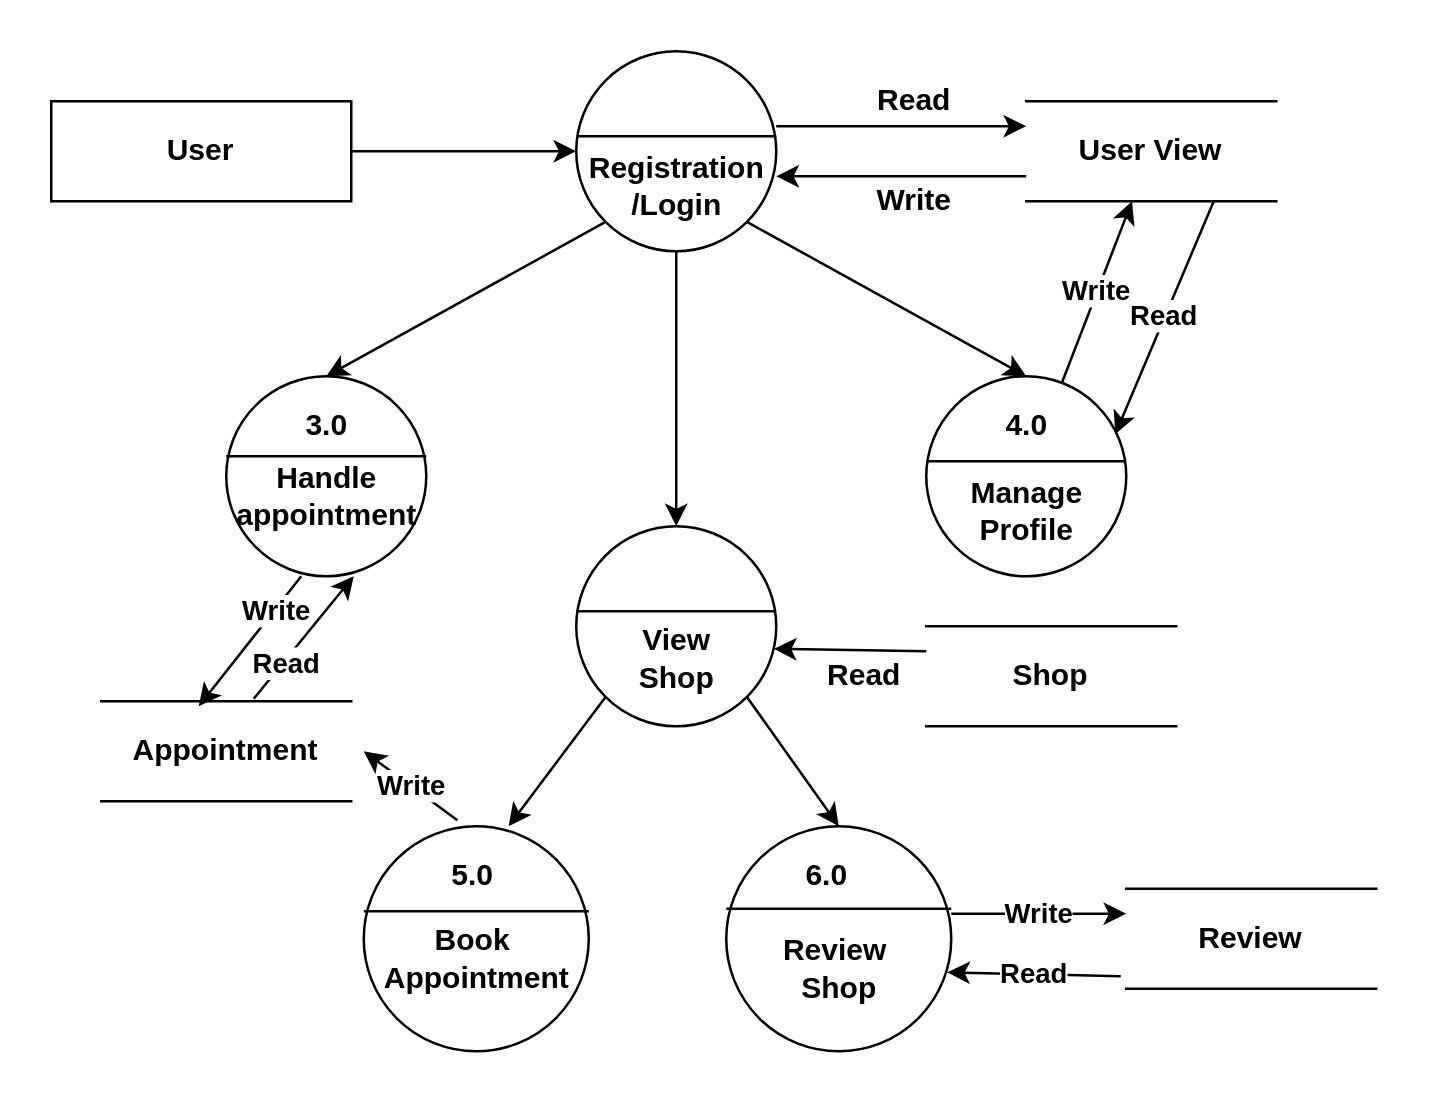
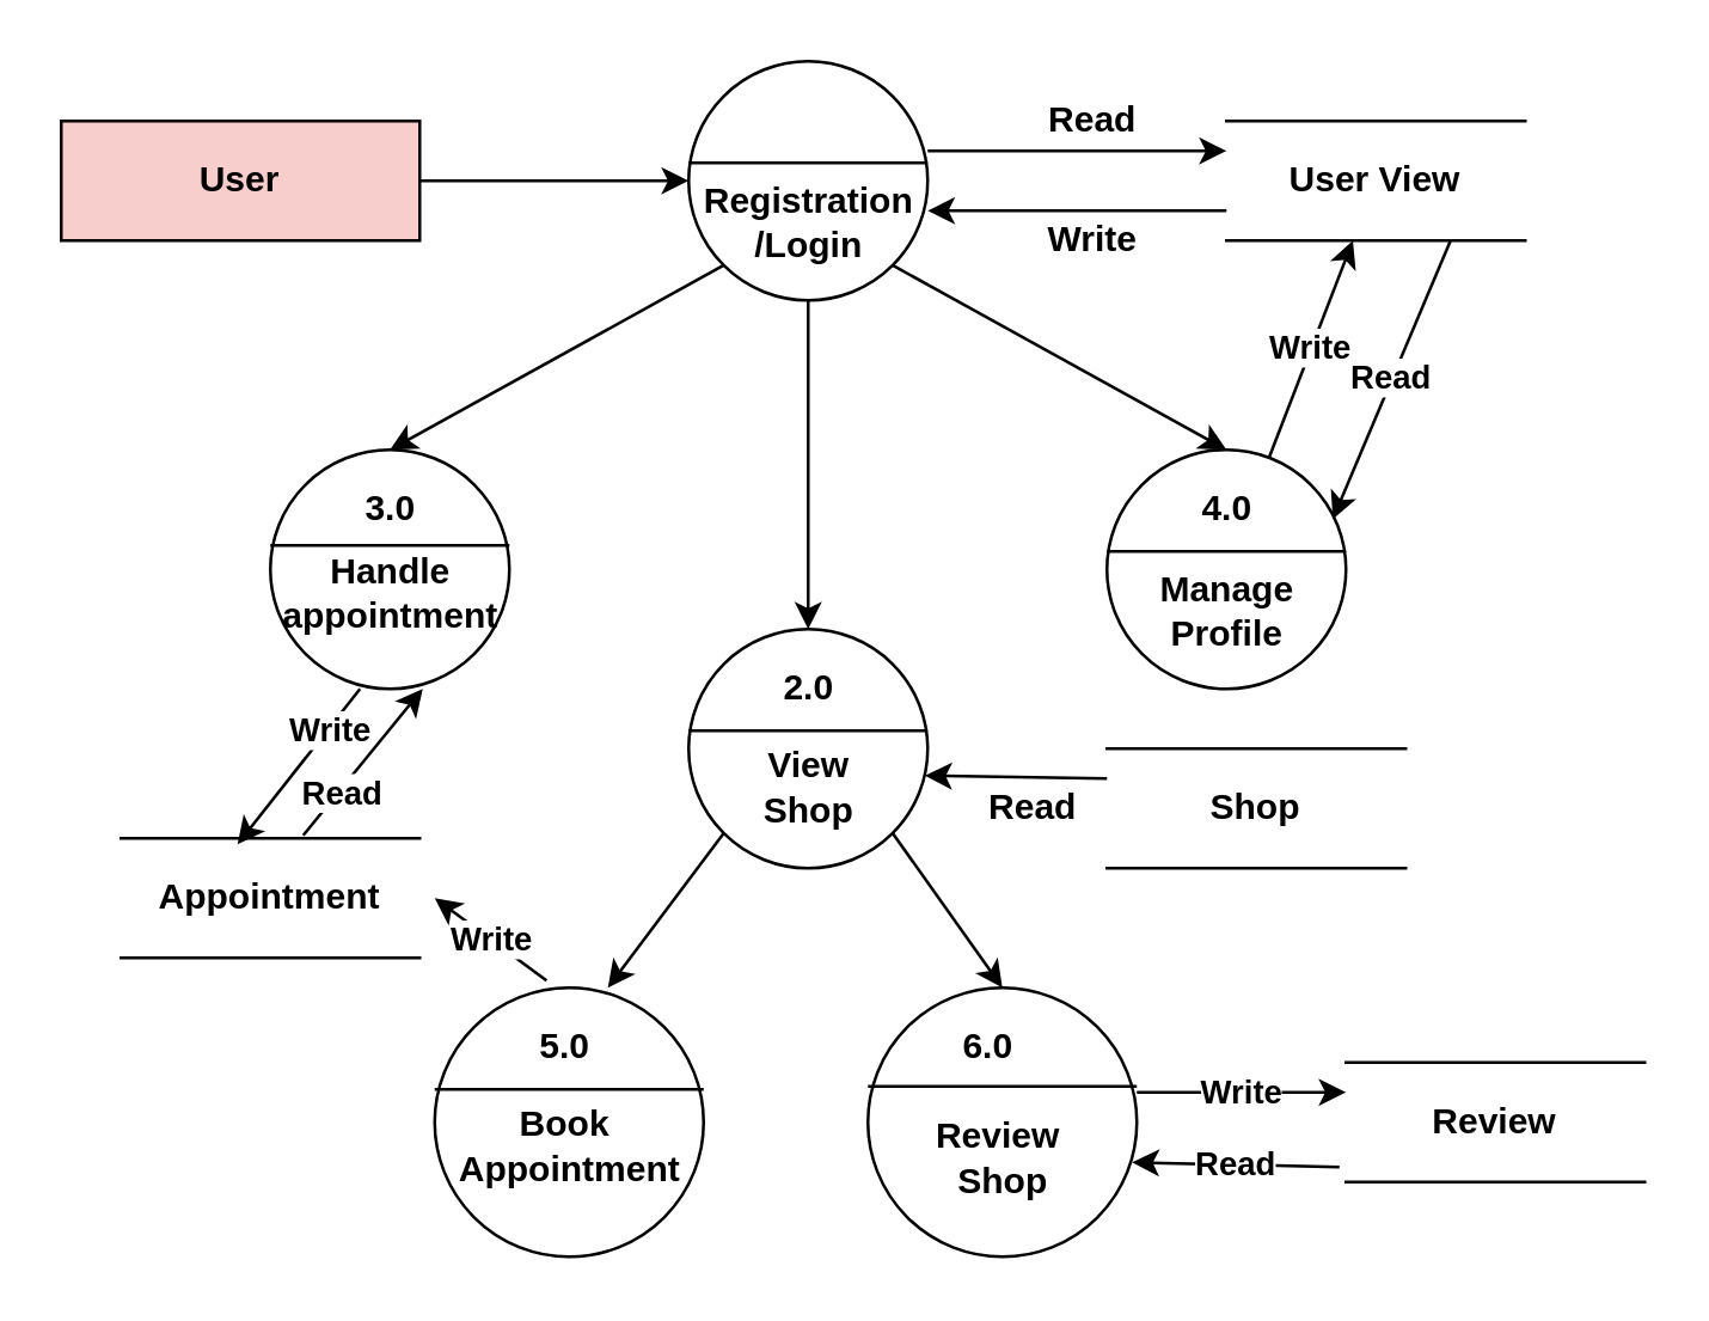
  <mxCell id="0" />
  <mxCell id="1" parent="0" />
  <mxCell id="2" style="rounded=0;orthogonalLoop=1;jettySize=auto;html=1;exitX=1;exitY=0.5;exitDx=0;exitDy=0;entryX=0;entryY=0.5;entryDx=0;entryDy=0;" parent="1" source="3" target="4" edge="1"><mxGeometry relative="1" as="geometry"><mxPoint x="270" y="20" as="targetPoint" /></mxGeometry></mxCell>
- <mxCell id="3" value="&lt;b&gt;User&lt;/b&gt;" style="rounded=0;whiteSpace=wrap;html=1;" parent="1" vertex="1"><mxGeometry x="20" y="40" width="120" height="40" as="geometry" /></mxCell>
+ <mxCell id="3" value="&lt;b&gt;User&lt;/b&gt;" style="rounded=0;whiteSpace=wrap;html=1;fillColor=#f8cecc;" parent="1" vertex="1"><mxGeometry x="20" y="40" width="120" height="40" as="geometry" /></mxCell>
  <mxCell id="4" value="" style="ellipse;whiteSpace=wrap;html=1;aspect=fixed;" parent="1" vertex="1"><mxGeometry x="230" y="20" width="80" height="80" as="geometry" /></mxCell>
  <mxCell id="5" value="" style="endArrow=none;html=1;rounded=0;exitX=0;exitY=0.5;exitDx=0;exitDy=0;entryX=1;entryY=0.5;entryDx=0;entryDy=0;" parent="1" edge="1"><mxGeometry width="50" height="50" relative="1" as="geometry"><mxPoint x="230" y="54" as="sourcePoint" /><mxPoint x="310" y="54" as="targetPoint" /></mxGeometry></mxCell>
  <mxCell id="6" value="&lt;b&gt;User View&lt;/b&gt;" style="shape=partialRectangle;whiteSpace=wrap;html=1;left=0;right=0;fillColor=none;" parent="1" vertex="1"><mxGeometry x="410" y="40" width="100" height="40" as="geometry" /></mxCell>
  <mxCell id="7" value="" style="endArrow=classic;html=1;rounded=0;entryX=0;entryY=0.25;entryDx=0;entryDy=0;" parent="1" target="6" edge="1"><mxGeometry width="50" height="50" relative="1" as="geometry"><mxPoint x="310" y="50" as="sourcePoint" /><mxPoint x="380" y="130" as="targetPoint" /></mxGeometry></mxCell>
  <mxCell id="8" value="" style="ellipse;whiteSpace=wrap;html=1;aspect=fixed;" parent="1" vertex="1"><mxGeometry x="90" y="150" width="80" height="80" as="geometry" /></mxCell>
  <mxCell id="9" value="" style="endArrow=none;html=1;rounded=0;exitX=0;exitY=0.5;exitDx=0;exitDy=0;entryX=1;entryY=0.5;entryDx=0;entryDy=0;" parent="1" edge="1"><mxGeometry width="50" height="50" relative="1" as="geometry"><mxPoint x="90" y="182" as="sourcePoint" /><mxPoint x="170" y="182" as="targetPoint" /></mxGeometry></mxCell>
  <mxCell id="10" value="" style="ellipse;whiteSpace=wrap;html=1;aspect=fixed;" parent="1" vertex="1"><mxGeometry x="230" y="210" width="80" height="80" as="geometry" /></mxCell>
  <mxCell id="11" value="" style="endArrow=none;html=1;rounded=0;exitX=0;exitY=0.5;exitDx=0;exitDy=0;entryX=1;entryY=0.5;entryDx=0;entryDy=0;" parent="1" edge="1"><mxGeometry width="50" height="50" relative="1" as="geometry"><mxPoint x="230" y="244" as="sourcePoint" /><mxPoint x="310" y="244" as="targetPoint" /></mxGeometry></mxCell>
  <mxCell id="12" value="" style="ellipse;whiteSpace=wrap;html=1;aspect=fixed;" parent="1" vertex="1"><mxGeometry x="370" y="150" width="80" height="80" as="geometry" /></mxCell>
  <mxCell id="13" value="" style="endArrow=none;html=1;rounded=0;exitX=0;exitY=0.5;exitDx=0;exitDy=0;entryX=1;entryY=0.5;entryDx=0;entryDy=0;" parent="1" edge="1"><mxGeometry width="50" height="50" relative="1" as="geometry"><mxPoint x="370" y="184" as="sourcePoint" /><mxPoint x="450" y="184" as="targetPoint" /></mxGeometry></mxCell>
  <mxCell id="14" value="&lt;b&gt;Read&lt;/b&gt;" style="text;html=1;align=center;verticalAlign=middle;resizable=0;points=[];autosize=1;strokeColor=none;fillColor=none;" parent="1" vertex="1"><mxGeometry x="345" y="30" width="40" height="20" as="geometry" /></mxCell>
  <mxCell id="15" value="" style="endArrow=classic;html=1;rounded=0;exitX=0;exitY=1;exitDx=0;exitDy=0;entryX=0.5;entryY=0;entryDx=0;entryDy=0;" parent="1" source="4" target="8" edge="1"><mxGeometry width="50" height="50" relative="1" as="geometry"><mxPoint x="330" y="180" as="sourcePoint" /><mxPoint x="380" y="130" as="targetPoint" /></mxGeometry></mxCell>
  <mxCell id="16" value="" style="endArrow=classic;html=1;rounded=0;exitX=0.5;exitY=1;exitDx=0;exitDy=0;entryX=0.5;entryY=0;entryDx=0;entryDy=0;" parent="1" source="4" target="10" edge="1"><mxGeometry width="50" height="50" relative="1" as="geometry"><mxPoint x="330" y="180" as="sourcePoint" /><mxPoint x="380" y="130" as="targetPoint" /></mxGeometry></mxCell>
  <mxCell id="17" value="" style="endArrow=classic;html=1;rounded=0;exitX=1;exitY=1;exitDx=0;exitDy=0;entryX=0.5;entryY=0;entryDx=0;entryDy=0;" parent="1" source="4" target="12" edge="1"><mxGeometry width="50" height="50" relative="1" as="geometry"><mxPoint x="330" y="180" as="sourcePoint" /><mxPoint x="410" y="160" as="targetPoint" /></mxGeometry></mxCell>
  <mxCell id="18" value="&lt;b&gt;Appointment&lt;/b&gt;" style="shape=partialRectangle;whiteSpace=wrap;html=1;left=0;right=0;fillColor=none;" parent="1" vertex="1"><mxGeometry x="40" y="280" width="100" height="40" as="geometry" /></mxCell>
  <mxCell id="19" value="&lt;b&gt;Write&lt;/b&gt;" style="endArrow=classic;html=1;rounded=0;" parent="1" edge="1" target="6" source="12"><mxGeometry width="50" height="50" relative="1" as="geometry"><mxPoint x="420" y="140" as="sourcePoint" /><mxPoint x="450" y="90" as="targetPoint" /></mxGeometry></mxCell>
  <mxCell id="20" value="&lt;b&gt;Read&lt;/b&gt;" style="endArrow=none;html=1;rounded=0;startArrow=classic;startFill=1;endFill=0;exitX=0.945;exitY=0.29;exitDx=0;exitDy=0;entryX=0.75;entryY=1;entryDx=0;entryDy=0;exitPerimeter=0;" parent="1" edge="1" target="6" source="12"><mxGeometry width="50" height="50" relative="1" as="geometry"><mxPoint x="445" y="150" as="sourcePoint" /><mxPoint x="480" y="90" as="targetPoint" /></mxGeometry></mxCell>
  <mxCell id="21" value="" style="endArrow=classic;html=1;rounded=0;exitX=0.61;exitY=-0.025;exitDx=0;exitDy=0;exitPerimeter=0;" parent="1" source="18" edge="1"><mxGeometry width="50" height="50" relative="1" as="geometry"><mxPoint x="140" y="280" as="sourcePoint" /><mxPoint x="141" y="230" as="targetPoint" /></mxGeometry></mxCell>
  <mxCell id="22" value="&lt;b&gt;Read&lt;/b&gt;" style="edgeLabel;html=1;align=center;verticalAlign=middle;resizable=0;points=[];" parent="21" vertex="1" connectable="0"><mxGeometry x="-0.399" y="-1" relative="1" as="geometry"><mxPoint as="offset" /></mxGeometry></mxCell>
  <mxCell id="23" value="" style="endArrow=none;html=1;rounded=0;startArrow=classic;startFill=1;endFill=0;exitX=0.39;exitY=0.05;exitDx=0;exitDy=0;exitPerimeter=0;" parent="1" source="18" edge="1"><mxGeometry width="50" height="50" relative="1" as="geometry"><mxPoint x="120" y="280" as="sourcePoint" /><mxPoint x="120" y="230" as="targetPoint" /></mxGeometry></mxCell>
  <mxCell id="24" value="&lt;b&gt;Write&lt;/b&gt;" style="edgeLabel;html=1;align=center;verticalAlign=middle;resizable=0;points=[];" parent="23" vertex="1" connectable="0"><mxGeometry x="0.48" relative="1" as="geometry"><mxPoint as="offset" /></mxGeometry></mxCell>
  <mxCell id="25" value="&lt;b&gt;Registration&lt;br&gt;/Login&lt;br&gt;&lt;/b&gt;" style="text;html=1;resizable=0;autosize=1;align=center;verticalAlign=middle;points=[];fillColor=none;strokeColor=none;rounded=0;" parent="1" vertex="1"><mxGeometry x="225" y="59" width="90" height="30" as="geometry" /></mxCell>
  <mxCell id="26" value="&lt;b&gt;3.0&lt;/b&gt;" style="text;html=1;resizable=0;autosize=1;align=center;verticalAlign=middle;points=[];fillColor=none;strokeColor=none;rounded=0;" parent="1" vertex="1"><mxGeometry x="115" y="160" width="30" height="20" as="geometry" /></mxCell>
+ <mxCell id="27" value="&lt;b&gt;2.0&lt;/b&gt;" style="text;html=1;resizable=0;autosize=1;align=center;verticalAlign=middle;points=[];fillColor=none;strokeColor=none;rounded=0;" parent="1" vertex="1"><mxGeometry x="255" y="220" width="30" height="20" as="geometry" /></mxCell>
  <mxCell id="28" value="&lt;b&gt;4.0&lt;/b&gt;" style="text;html=1;resizable=0;autosize=1;align=center;verticalAlign=middle;points=[];fillColor=none;strokeColor=none;rounded=0;" parent="1" vertex="1"><mxGeometry x="395" y="160" width="30" height="20" as="geometry" /></mxCell>
  <mxCell id="29" value="&lt;b&gt;Handle&lt;br&gt;appointment&lt;br&gt;&lt;/b&gt;" style="text;html=1;resizable=0;autosize=1;align=center;verticalAlign=middle;points=[];fillColor=none;strokeColor=none;rounded=0;" parent="1" vertex="1"><mxGeometry x="85" y="183" width="90" height="30" as="geometry" /></mxCell>
  <mxCell id="30" value="&lt;b&gt;View&lt;br&gt;Shop&lt;br&gt;&lt;/b&gt;" style="text;html=1;resizable=0;autosize=1;align=center;verticalAlign=middle;points=[];fillColor=none;strokeColor=none;rounded=0;" parent="1" vertex="1"><mxGeometry x="245" y="248" width="50" height="30" as="geometry" /></mxCell>
  <mxCell id="31" value="&lt;b&gt;Manage&lt;br&gt;Profile&lt;br&gt;&lt;/b&gt;" style="text;html=1;resizable=0;autosize=1;align=center;verticalAlign=middle;points=[];fillColor=none;strokeColor=none;rounded=0;" parent="1" vertex="1"><mxGeometry x="380" y="189" width="60" height="30" as="geometry" /></mxCell>
  <mxCell id="32" value="" style="endArrow=none;html=1;rounded=0;entryX=0;entryY=0.25;entryDx=0;entryDy=0;startArrow=classic;startFill=1;endFill=0;" parent="1" edge="1"><mxGeometry width="50" height="50" relative="1" as="geometry"><mxPoint x="310" y="70" as="sourcePoint" /><mxPoint x="410" y="70" as="targetPoint" /></mxGeometry></mxCell>
  <mxCell id="33" value="&lt;b&gt;Write&lt;/b&gt;" style="text;html=1;align=center;verticalAlign=middle;resizable=0;points=[];autosize=1;strokeColor=none;fillColor=none;" parent="1" vertex="1"><mxGeometry x="340" y="70" width="50" height="20" as="geometry" /></mxCell>
  <mxCell id="34" value="&lt;b&gt;Shop&lt;/b&gt;" style="shape=partialRectangle;whiteSpace=wrap;html=1;left=0;right=0;fillColor=none;" parent="1" vertex="1"><mxGeometry x="370" y="250" width="100" height="40" as="geometry" /></mxCell>
  <mxCell id="35" value="&lt;b&gt;Read&lt;/b&gt;" style="text;html=1;align=center;verticalAlign=middle;resizable=0;points=[];autosize=1;strokeColor=none;fillColor=none;" parent="1" vertex="1"><mxGeometry x="325" y="260" width="40" height="20" as="geometry" /></mxCell>
  <mxCell id="36" value="" style="ellipse;whiteSpace=wrap;html=1;aspect=fixed;" parent="1" vertex="1"><mxGeometry x="145" y="330" width="90" height="90" as="geometry" /></mxCell>
  <mxCell id="37" value="" style="endArrow=none;html=1;rounded=0;exitX=0;exitY=0.5;exitDx=0;exitDy=0;entryX=1;entryY=0.5;entryDx=0;entryDy=0;" parent="1" edge="1"><mxGeometry width="50" height="50" relative="1" as="geometry"><mxPoint x="145" y="364" as="sourcePoint" /><mxPoint x="235" y="364" as="targetPoint" /></mxGeometry></mxCell>
  <mxCell id="38" value="&lt;b&gt;&amp;nbsp; 5.0&lt;/b&gt;" style="text;html=1;resizable=0;autosize=1;align=center;verticalAlign=middle;points=[];fillColor=none;strokeColor=none;rounded=0;" parent="1" vertex="1"><mxGeometry x="165" y="340" width="40" height="20" as="geometry" /></mxCell>
  <mxCell id="39" value="&lt;b&gt;Book&amp;nbsp;&lt;br&gt;Appointment&lt;br&gt;&lt;/b&gt;" style="text;html=1;resizable=0;autosize=1;align=center;verticalAlign=middle;points=[];fillColor=none;strokeColor=none;rounded=0;" parent="1" vertex="1"><mxGeometry x="145" y="368" width="90" height="30" as="geometry" /></mxCell>
  <mxCell id="40" value="" style="ellipse;whiteSpace=wrap;html=1;aspect=fixed;" parent="1" vertex="1"><mxGeometry x="290" y="330" width="90" height="90" as="geometry" /></mxCell>
  <mxCell id="41" value="" style="endArrow=none;html=1;rounded=0;exitX=0;exitY=0.5;exitDx=0;exitDy=0;entryX=1;entryY=0.5;entryDx=0;entryDy=0;" parent="1" edge="1"><mxGeometry width="50" height="50" relative="1" as="geometry"><mxPoint x="290" y="363" as="sourcePoint" /><mxPoint x="380" y="363" as="targetPoint" /></mxGeometry></mxCell>
  <mxCell id="42" value="&lt;b&gt;6.0&lt;/b&gt;" style="text;html=1;resizable=0;autosize=1;align=center;verticalAlign=middle;points=[];fillColor=none;strokeColor=none;rounded=0;" parent="1" vertex="1"><mxGeometry x="315" y="340" width="30" height="20" as="geometry" /></mxCell>
  <mxCell id="43" value="&lt;b&gt;Review&amp;nbsp;&lt;br&gt;Shop&lt;br&gt;&lt;/b&gt;" style="text;html=1;resizable=0;autosize=1;align=center;verticalAlign=middle;points=[];fillColor=none;strokeColor=none;rounded=0;" parent="1" vertex="1"><mxGeometry x="305" y="372" width="60" height="30" as="geometry" /></mxCell>
  <mxCell id="44" value="&lt;b&gt;Write&lt;/b&gt;" style="endArrow=none;html=1;rounded=0;entryX=0.416;entryY=-0.027;entryDx=0;entryDy=0;startArrow=classic;startFill=1;endFill=0;entryPerimeter=0;" parent="1" target="36" edge="1"><mxGeometry width="50" height="50" relative="1" as="geometry"><mxPoint x="145" y="300" as="sourcePoint" /><mxPoint x="235" y="300" as="targetPoint" /></mxGeometry></mxCell>
  <mxCell id="45" value="&lt;b&gt;Review&lt;/b&gt;" style="shape=partialRectangle;whiteSpace=wrap;html=1;left=0;right=0;fillColor=none;" parent="1" vertex="1"><mxGeometry x="450" y="355" width="100" height="40" as="geometry" /></mxCell>
  <mxCell id="46" value="&lt;b&gt;Read&lt;/b&gt;" style="endArrow=none;html=1;rounded=0;entryX=0.88;entryY=-0.1;entryDx=0;entryDy=0;startArrow=classic;startFill=1;endFill=0;entryPerimeter=0;exitX=0.982;exitY=0.649;exitDx=0;exitDy=0;exitPerimeter=0;" parent="1" edge="1" source="40"><mxGeometry width="50" height="50" relative="1" as="geometry"><mxPoint x="370" y="390" as="sourcePoint" /><mxPoint x="447.8" y="390" as="targetPoint" /></mxGeometry></mxCell>
  <mxCell id="47" value="&lt;b&gt;Write&lt;/b&gt;" style="endArrow=classic;html=1;rounded=0;entryX=0;entryY=0.25;entryDx=0;entryDy=0;" parent="1" target="45" edge="1"><mxGeometry width="50" height="50" relative="1" as="geometry"><mxPoint x="380" y="365" as="sourcePoint" /><mxPoint x="380" y="190" as="targetPoint" /></mxGeometry></mxCell>
  <mxCell id="48" value="" style="endArrow=classic;html=1;rounded=0;exitX=0;exitY=1;exitDx=0;exitDy=0;entryX=0.644;entryY=0;entryDx=0;entryDy=0;entryPerimeter=0;" parent="1" source="10" target="36" edge="1"><mxGeometry width="50" height="50" relative="1" as="geometry"><mxPoint x="330" y="240" as="sourcePoint" /><mxPoint x="380" y="190" as="targetPoint" /></mxGeometry></mxCell>
  <mxCell id="49" value="" style="endArrow=classic;html=1;rounded=0;exitX=1;exitY=1;exitDx=0;exitDy=0;entryX=0.5;entryY=0;entryDx=0;entryDy=0;" parent="1" source="10" target="40" edge="1"><mxGeometry width="50" height="50" relative="1" as="geometry"><mxPoint x="330" y="240" as="sourcePoint" /><mxPoint x="380" y="190" as="targetPoint" /></mxGeometry></mxCell>
  <mxCell id="50" value="" style="endArrow=classic;html=1;rounded=0;exitX=0;exitY=0.25;exitDx=0;exitDy=0;entryX=0.988;entryY=0.613;entryDx=0;entryDy=0;entryPerimeter=0;" parent="1" source="34" target="10" edge="1"><mxGeometry width="50" height="50" relative="1" as="geometry"><mxPoint x="330" y="180" as="sourcePoint" /><mxPoint x="380" y="130" as="targetPoint" /></mxGeometry></mxCell>
